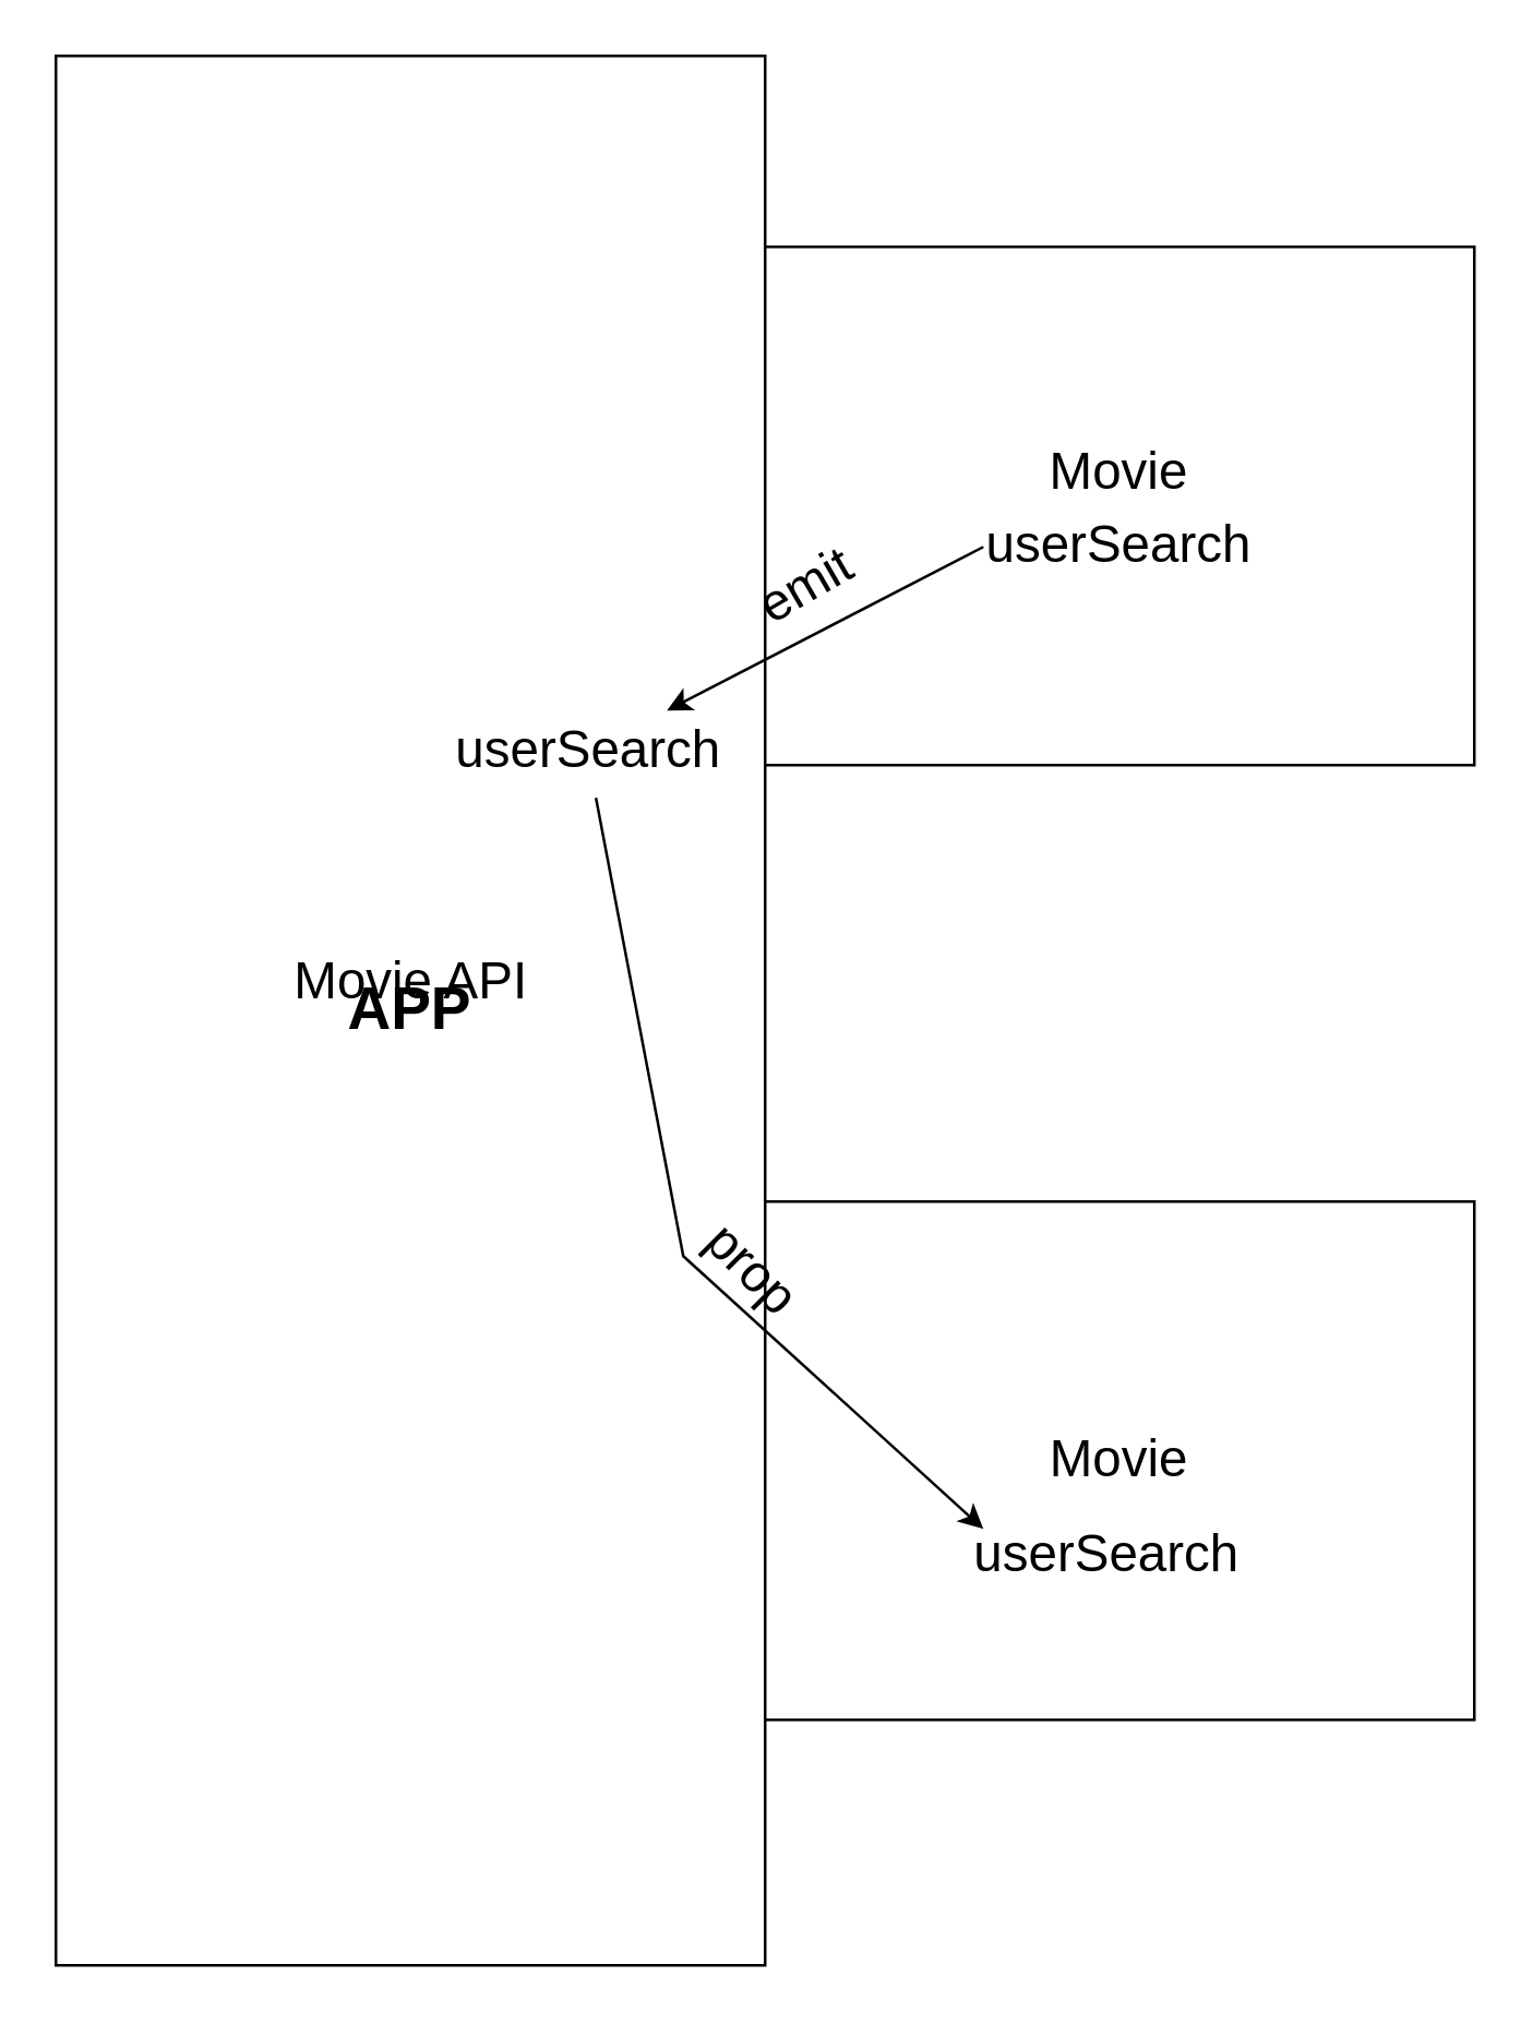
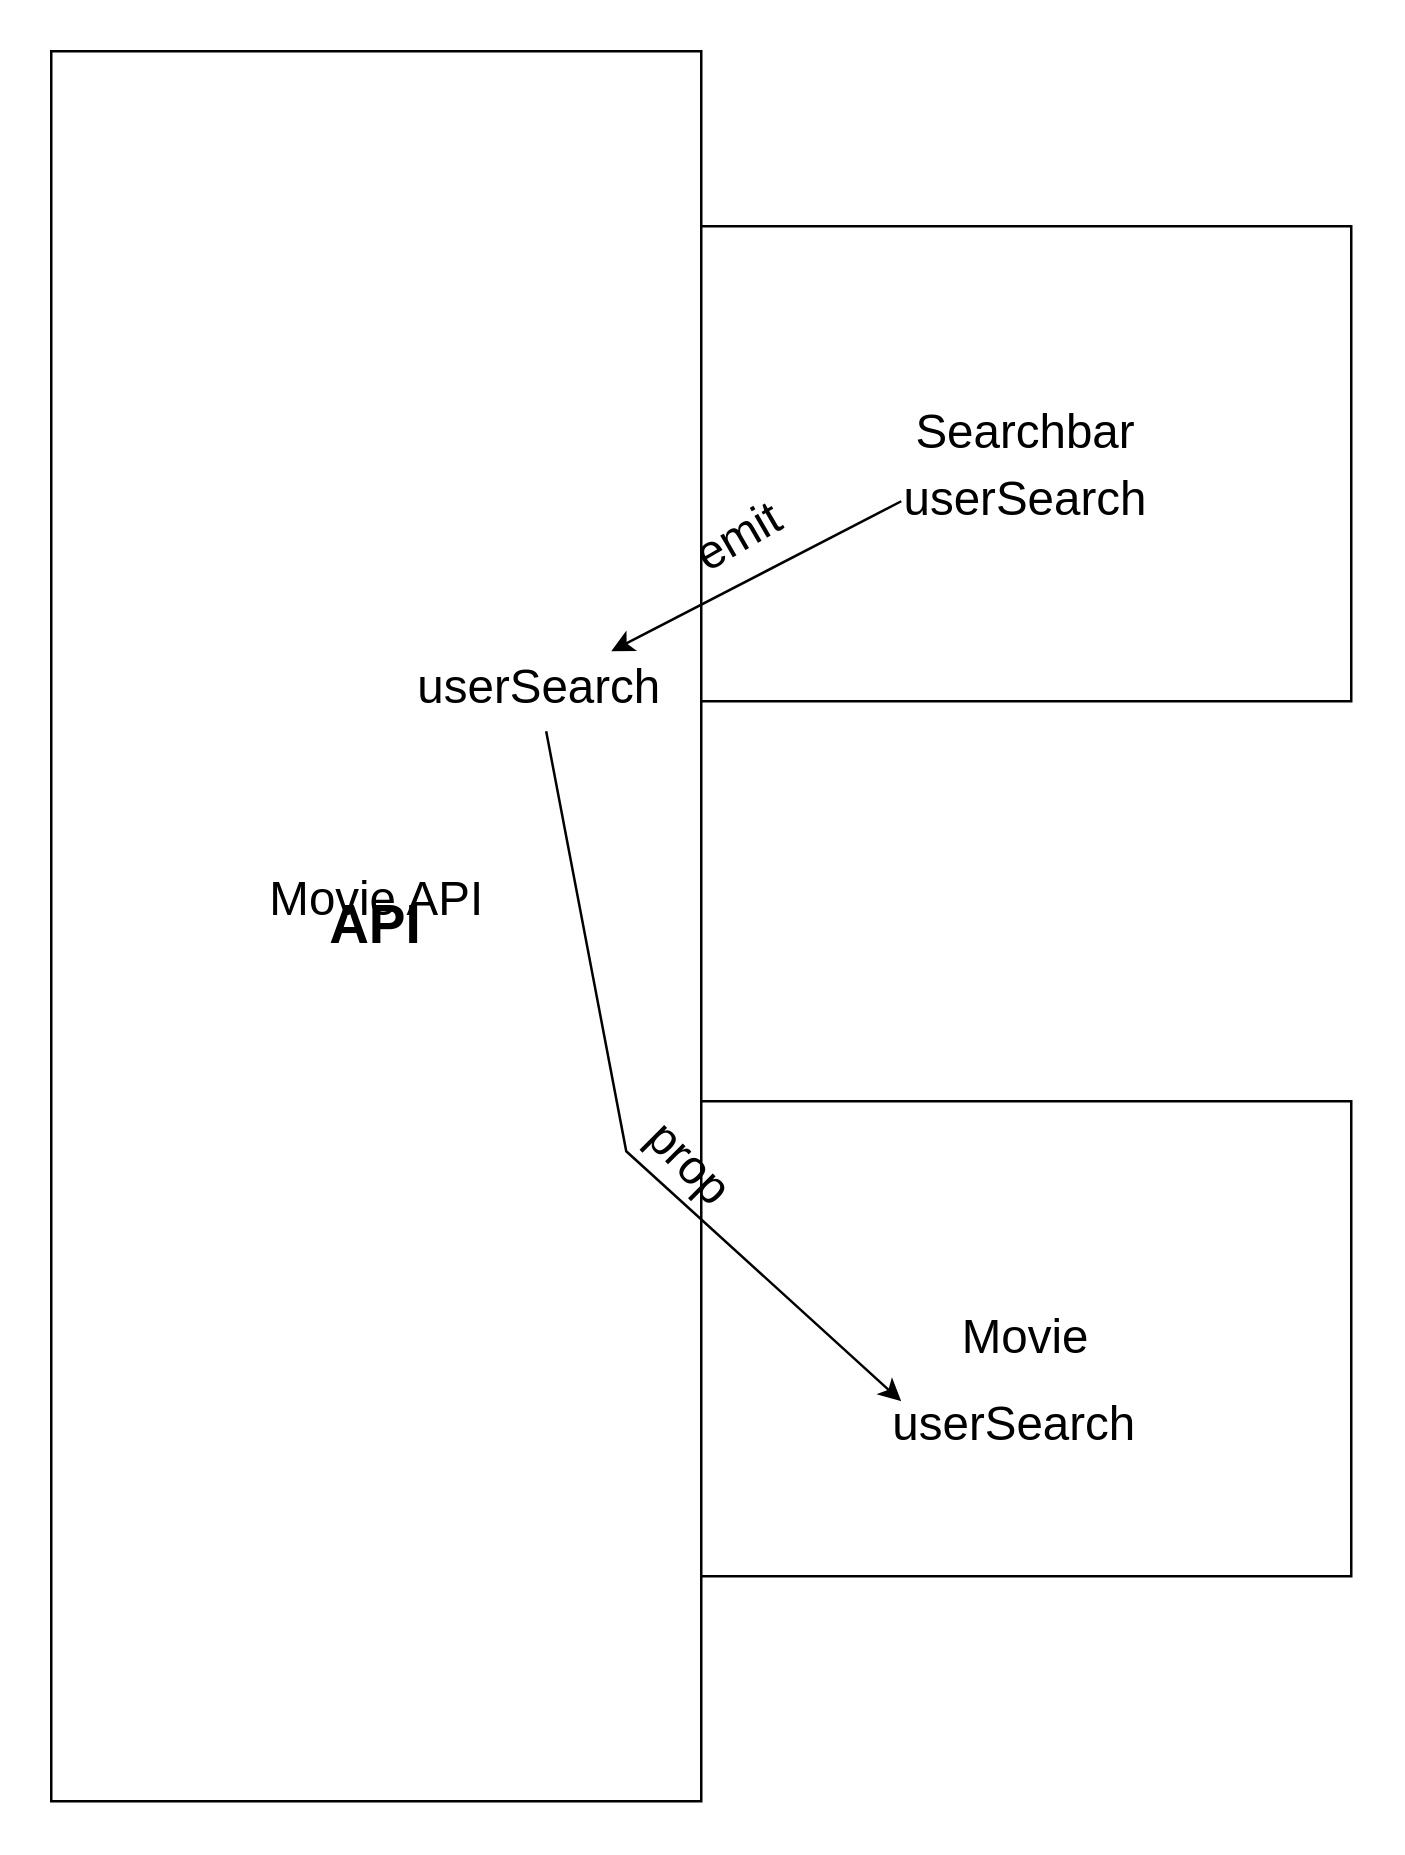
  <mxCell id="0" />
  <mxCell id="1" parent="0" />
- <mxCell id="2" value="&lt;b style=&quot;line-height: 1.2&quot;&gt;&lt;font style=&quot;font-size: 22px&quot;&gt;APP&lt;/font&gt;&lt;/b&gt;" style="rounded=0;whiteSpace=wrap;html=1;" vertex="1" parent="1"><mxGeometry x="20" y="20" width="260" height="700" as="geometry" /></mxCell>
- <mxCell id="3" value="&lt;font style=&quot;font-size: 19px&quot;&gt;Movie&lt;br&gt;userSearch&lt;br&gt;&lt;/font&gt;" style="rounded=0;whiteSpace=wrap;html=1;fontSize=22;" vertex="1" parent="1"><mxGeometry x="280" y="90" width="260" height="190" as="geometry" /></mxCell>
+ <mxCell id="2" value="&lt;b style=&quot;line-height: 1.2&quot;&gt;&lt;font style=&quot;font-size: 22px&quot;&gt;API&lt;/font&gt;&lt;/b&gt;" style="rounded=0;whiteSpace=wrap;html=1;" vertex="1" parent="1"><mxGeometry x="20" y="20" width="260" height="700" as="geometry" /></mxCell>
+ <mxCell id="3" value="&lt;font style=&quot;font-size: 19px&quot;&gt;Searchbar&lt;br&gt;userSearch&lt;br&gt;&lt;/font&gt;" style="rounded=0;whiteSpace=wrap;html=1;fontSize=22;" vertex="1" parent="1"><mxGeometry x="280" y="90" width="260" height="190" as="geometry" /></mxCell>
  <mxCell id="4" value="Movie" style="rounded=0;whiteSpace=wrap;html=1;fontSize=19;" vertex="1" parent="1"><mxGeometry x="280" y="440" width="260" height="190" as="geometry" /></mxCell>
  <mxCell id="5" value="" style="endArrow=classic;html=1;rounded=0;fontSize=19;" edge="1" parent="1" target="7"><mxGeometry width="50" height="50" relative="1" as="geometry"><mxPoint x="360" y="200" as="sourcePoint" /><mxPoint x="340" y="150" as="targetPoint" /></mxGeometry></mxCell>
  <mxCell id="6" value="emit" style="text;html=1;align=center;verticalAlign=middle;resizable=0;points=[];autosize=1;strokeColor=none;fillColor=none;fontSize=19;rotation=-30;" vertex="1" parent="1"><mxGeometry x="270" y="200" width="50" height="30" as="geometry" /></mxCell>
  <mxCell id="7" value="userSearch" style="text;html=1;align=center;verticalAlign=middle;resizable=0;points=[];autosize=1;strokeColor=none;fillColor=none;fontSize=19;" vertex="1" parent="1"><mxGeometry x="160" y="260" width="110" height="30" as="geometry" /></mxCell>
  <mxCell id="8" value="" style="endArrow=classic;html=1;rounded=0;fontSize=19;exitX=0.527;exitY=1.067;exitDx=0;exitDy=0;exitPerimeter=0;" edge="1" parent="1" source="7"><mxGeometry width="50" height="50" relative="1" as="geometry"><mxPoint x="200" y="330" as="sourcePoint" /><mxPoint x="360" y="560" as="targetPoint" /><Array as="points"><mxPoint x="250" y="460" /></Array></mxGeometry></mxCell>
  <mxCell id="9" value="userSearch" style="text;html=1;align=center;verticalAlign=middle;resizable=0;points=[];autosize=1;strokeColor=none;fillColor=none;fontSize=19;" vertex="1" parent="1"><mxGeometry x="350" y="555" width="110" height="30" as="geometry" /></mxCell>
  <mxCell id="10" value="prop" style="text;html=1;align=center;verticalAlign=middle;resizable=0;points=[];autosize=1;strokeColor=none;fillColor=none;fontSize=19;rotation=45;" vertex="1" parent="1"><mxGeometry x="250" y="450" width="50" height="30" as="geometry" /></mxCell>
  <mxCell id="11" value="Movie API" style="text;html=1;align=center;verticalAlign=middle;resizable=0;points=[];autosize=1;strokeColor=none;fillColor=none;fontSize=19;" vertex="1" parent="1"><mxGeometry x="100" y="345" width="100" height="30" as="geometry" /></mxCell>
